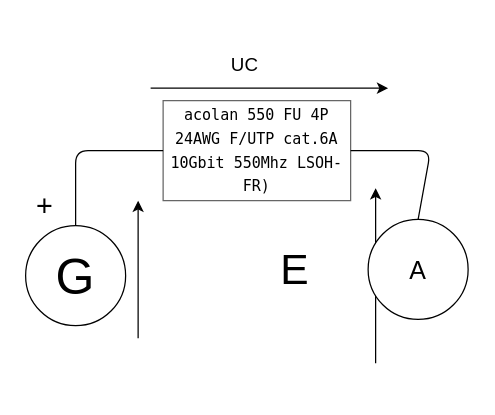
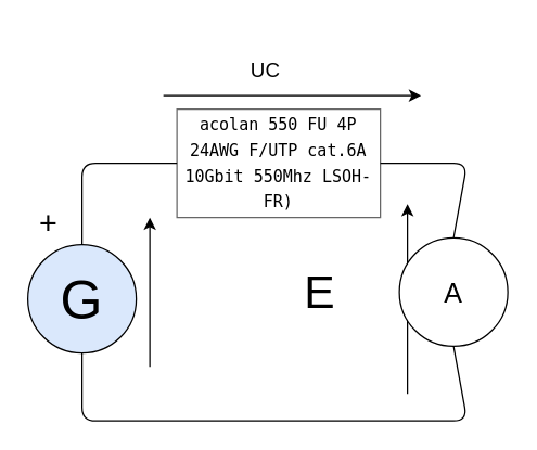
  <mxCell id="0" />
  <mxCell id="1" parent="0" />
- <mxCell id="2" value="&lt;font style=&quot;font-size: 40px&quot;&gt;G&lt;/font&gt;" style="ellipse;whiteSpace=wrap;html=1;aspect=fixed;" parent="1" vertex="1"><mxGeometry x="20" y="180" width="80" height="80" as="geometry" /></mxCell>
+ <mxCell id="2" value="&lt;font style=&quot;font-size: 40px&quot;&gt;G&lt;/font&gt;" style="ellipse;whiteSpace=wrap;html=1;aspect=fixed;fillColor=#dae8fc;" parent="1" vertex="1"><mxGeometry x="20" y="180" width="80" height="80" as="geometry" /></mxCell>
  <mxCell id="3" value="&lt;div style=&quot;font-family: &amp;#34;droid sans mono&amp;#34; , &amp;#34;monospace&amp;#34; , monospace ; line-height: 19px&quot;&gt;&lt;font style=&quot;font-size: 12px&quot; color=&quot;#000000&quot;&gt;acolan 550 FU 4P 24AWG F/UTP cat.6A 10Gbit 550Mhz LSOH-FR)&lt;/font&gt;&lt;/div&gt;" style="rounded=0;whiteSpace=wrap;html=1;fillColor=none;fontColor=#333333;strokeColor=#666666;" parent="1" vertex="1"><mxGeometry x="130" y="80" width="150" height="80" as="geometry" /></mxCell>
  <mxCell id="4" value="" style="endArrow=none;html=1;exitX=0.5;exitY=0;exitDx=0;exitDy=0;entryX=0;entryY=0.5;entryDx=0;entryDy=0;" parent="1" source="2" target="3" edge="1"><mxGeometry width="50" height="50" relative="1" as="geometry"><mxPoint x="180" y="210" as="sourcePoint" /><mxPoint x="230" y="160" as="targetPoint" /><Array as="points"><mxPoint x="60" y="120" /></Array></mxGeometry></mxCell>
  <mxCell id="5" value="" style="endArrow=none;html=1;entryX=1;entryY=0.5;entryDx=0;entryDy=0;exitX=0.5;exitY=0;exitDx=0;exitDy=0;" parent="1" source="13" target="3" edge="1"><mxGeometry width="50" height="50" relative="1" as="geometry"><mxPoint x="330" y="160" as="sourcePoint" /><mxPoint x="409" y="120" as="targetPoint" /><Array as="points"><mxPoint x="344" y="120" /></Array></mxGeometry></mxCell>
+ <mxCell id="6" value="" style="endArrow=none;html=1;exitX=0.5;exitY=1;exitDx=0;exitDy=0;entryX=0.5;entryY=1;entryDx=0;entryDy=0;" parent="1" source="2" target="13" edge="1"><mxGeometry width="50" height="50" relative="1" as="geometry"><mxPoint x="310" y="340" as="sourcePoint" /><mxPoint x="330" y="280" as="targetPoint" /><Array as="points"><mxPoint x="60" y="310" /><mxPoint x="344" y="310" /></Array></mxGeometry></mxCell>
  <mxCell id="7" value="+&lt;br&gt;" style="text;html=1;resizable=0;autosize=1;align=center;verticalAlign=middle;points=[];fillColor=none;strokeColor=none;rounded=0;fontSize=23;" parent="1" vertex="1"><mxGeometry x="20" y="150" width="30" height="30" as="geometry" /></mxCell>
  <mxCell id="8" value="" style="endArrow=classic;html=1;fontSize=12;" parent="1" edge="1"><mxGeometry width="50" height="50" relative="1" as="geometry"><mxPoint x="110" y="270" as="sourcePoint" /><mxPoint x="110" y="160" as="targetPoint" /></mxGeometry></mxCell>
  <mxCell id="9" value="&lt;font style=&quot;font-size: 34px&quot;&gt;E&lt;/font&gt;" style="text;html=1;resizable=0;autosize=1;align=center;verticalAlign=middle;points=[];fillColor=none;strokeColor=none;rounded=0;fontSize=12;" parent="1" vertex="1"><mxGeometry x="215" y="200" width="40" height="30" as="geometry" /></mxCell>
  <mxCell id="10" value="" style="endArrow=classic;html=1;fontSize=34;" parent="1" edge="1"><mxGeometry width="50" height="50" relative="1" as="geometry"><mxPoint x="120" y="70" as="sourcePoint" /><mxPoint x="310" y="70" as="targetPoint" /><Array as="points" /></mxGeometry></mxCell>
  <mxCell id="11" value="&lt;font style=&quot;font-size: 15px&quot;&gt;UC&lt;/font&gt;" style="text;html=1;align=center;verticalAlign=middle;resizable=0;points=[];autosize=1;strokeColor=none;fillColor=none;fontSize=34;" parent="1" vertex="1"><mxGeometry x="175" y="20" width="40" height="50" as="geometry" /></mxCell>
  <mxCell id="12" value="" style="endArrow=classic;html=1;fontSize=22;" parent="1" edge="1"><mxGeometry width="50" height="50" relative="1" as="geometry"><mxPoint x="300" y="290" as="sourcePoint" /><mxPoint x="300" y="150" as="targetPoint" /></mxGeometry></mxCell>
  <mxCell id="13" value="&lt;font style=&quot;font-size: 20px&quot;&gt;A&lt;/font&gt;" style="ellipse;whiteSpace=wrap;html=1;aspect=fixed;" parent="1" vertex="1"><mxGeometry x="294" y="175" width="80" height="80" as="geometry" /></mxCell>
